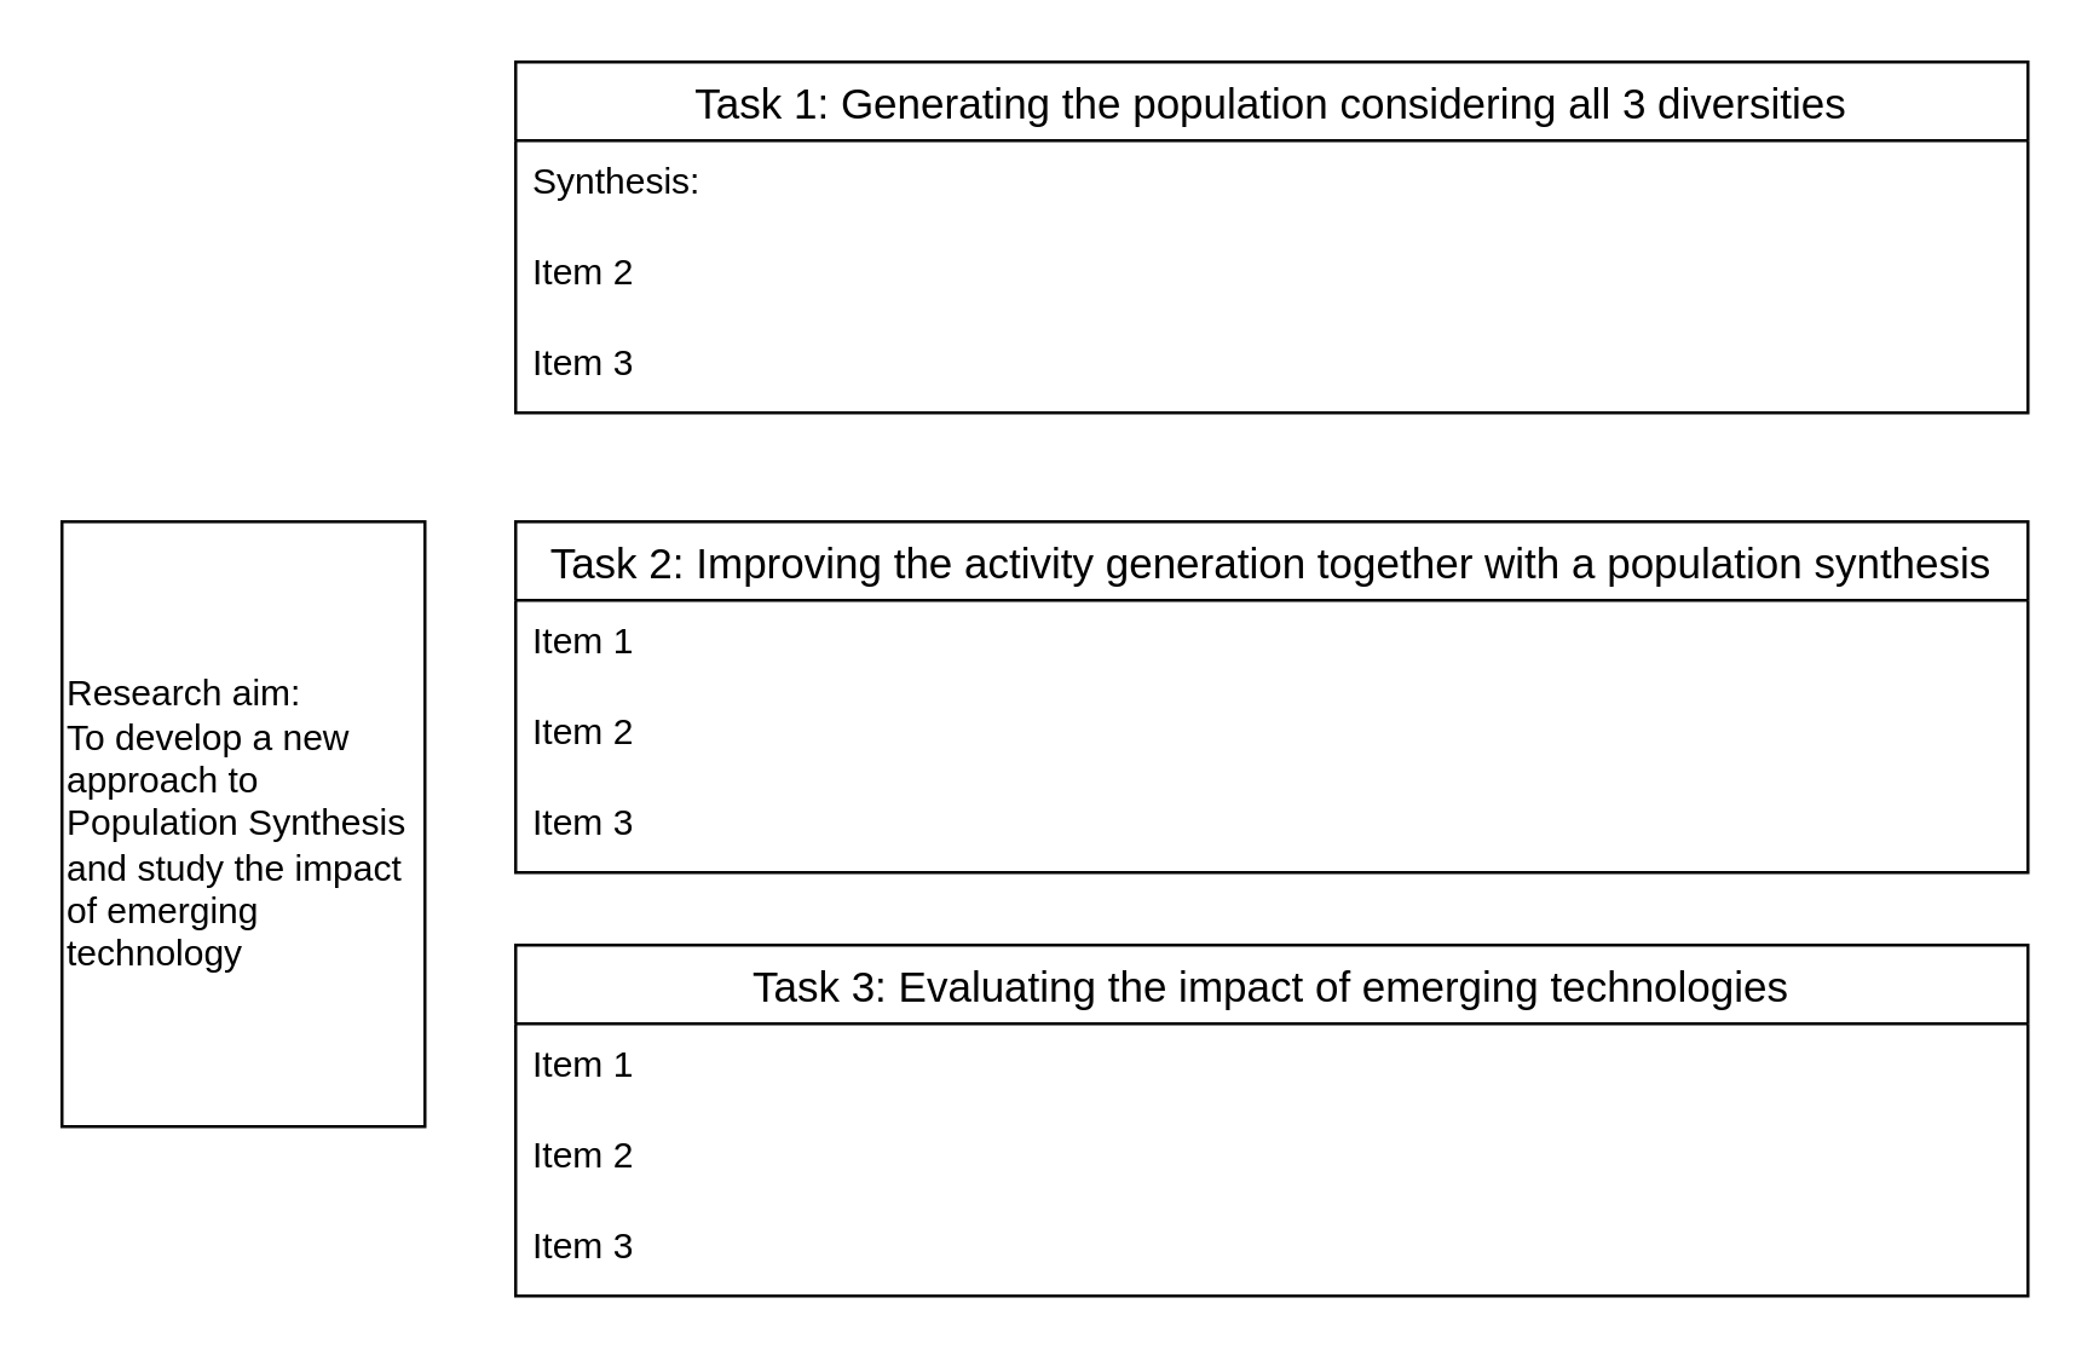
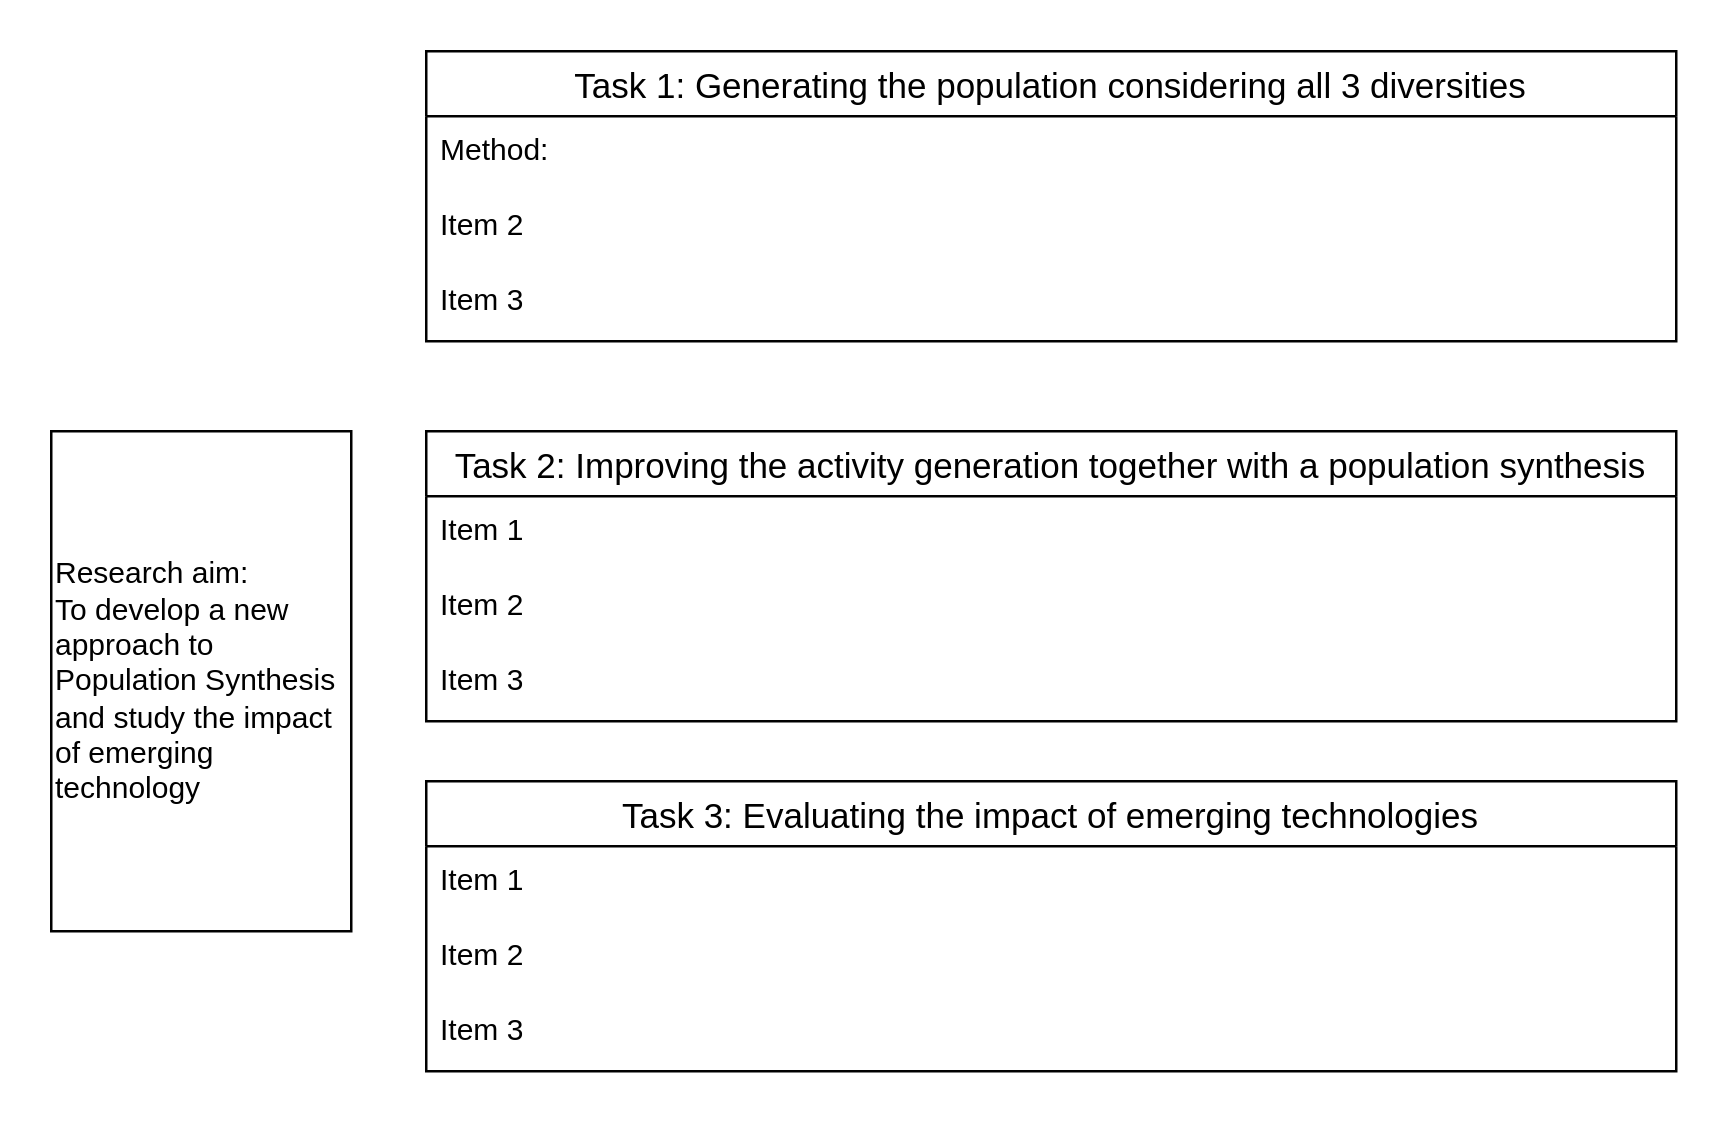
  <mxCell id="0" />
  <mxCell id="1" parent="0" />
  <mxCell id="2" value="Research aim:&lt;div&gt;To develop a new approach to Population Synthesis and study the impact of emerging technology&lt;/div&gt;" style="rounded=0;whiteSpace=wrap;html=1;align=left;" vertex="1" parent="1"><mxGeometry x="20" y="172" width="120" height="200" as="geometry" /></mxCell>
  <mxCell id="3" value="Task 1: Generating the population considering all 3 diversities" style="swimlane;fontStyle=0;childLayout=stackLayout;horizontal=1;startSize=26;horizontalStack=0;resizeParent=1;resizeParentMax=0;resizeLast=0;collapsible=1;marginBottom=0;align=center;fontSize=14;" vertex="1" parent="1"><mxGeometry x="170" y="20" width="500" height="116" as="geometry" /></mxCell>
- <mxCell id="4" value="Synthesis:&amp;nbsp;" style="text;strokeColor=none;fillColor=none;spacingLeft=4;spacingRight=4;overflow=hidden;rotatable=0;points=[[0,0.5],[1,0.5]];portConstraint=eastwest;fontSize=12;whiteSpace=wrap;html=1;" vertex="1" parent="3"><mxGeometry y="26" width="500" height="30" as="geometry" /></mxCell>
+ <mxCell id="4" value="Method:&amp;nbsp;" style="text;strokeColor=none;fillColor=none;spacingLeft=4;spacingRight=4;overflow=hidden;rotatable=0;points=[[0,0.5],[1,0.5]];portConstraint=eastwest;fontSize=12;whiteSpace=wrap;html=1;" vertex="1" parent="3"><mxGeometry y="26" width="500" height="30" as="geometry" /></mxCell>
  <mxCell id="5" value="Item 2" style="text;strokeColor=none;fillColor=none;spacingLeft=4;spacingRight=4;overflow=hidden;rotatable=0;points=[[0,0.5],[1,0.5]];portConstraint=eastwest;fontSize=12;whiteSpace=wrap;html=1;" vertex="1" parent="3"><mxGeometry y="56" width="500" height="30" as="geometry" /></mxCell>
  <mxCell id="6" value="Item 3" style="text;strokeColor=none;fillColor=none;spacingLeft=4;spacingRight=4;overflow=hidden;rotatable=0;points=[[0,0.5],[1,0.5]];portConstraint=eastwest;fontSize=12;whiteSpace=wrap;html=1;" vertex="1" parent="3"><mxGeometry y="86" width="500" height="30" as="geometry" /></mxCell>
  <mxCell id="7" value="Task 2: Improving the activity generation together with a population synthesis" style="swimlane;fontStyle=0;childLayout=stackLayout;horizontal=1;startSize=26;horizontalStack=0;resizeParent=1;resizeParentMax=0;resizeLast=0;collapsible=1;marginBottom=0;align=center;fontSize=14;" vertex="1" parent="1"><mxGeometry x="170" y="172" width="500" height="116" as="geometry" /></mxCell>
  <mxCell id="8" value="Item 1" style="text;strokeColor=none;fillColor=none;spacingLeft=4;spacingRight=4;overflow=hidden;rotatable=0;points=[[0,0.5],[1,0.5]];portConstraint=eastwest;fontSize=12;whiteSpace=wrap;html=1;" vertex="1" parent="7"><mxGeometry y="26" width="500" height="30" as="geometry" /></mxCell>
  <mxCell id="9" value="Item 2" style="text;strokeColor=none;fillColor=none;spacingLeft=4;spacingRight=4;overflow=hidden;rotatable=0;points=[[0,0.5],[1,0.5]];portConstraint=eastwest;fontSize=12;whiteSpace=wrap;html=1;" vertex="1" parent="7"><mxGeometry y="56" width="500" height="30" as="geometry" /></mxCell>
  <mxCell id="10" value="Item 3" style="text;strokeColor=none;fillColor=none;spacingLeft=4;spacingRight=4;overflow=hidden;rotatable=0;points=[[0,0.5],[1,0.5]];portConstraint=eastwest;fontSize=12;whiteSpace=wrap;html=1;" vertex="1" parent="7"><mxGeometry y="86" width="500" height="30" as="geometry" /></mxCell>
  <mxCell id="11" value="Task 3: Evaluating the impact of emerging technologies" style="swimlane;fontStyle=0;childLayout=stackLayout;horizontal=1;startSize=26;horizontalStack=0;resizeParent=1;resizeParentMax=0;resizeLast=0;collapsible=1;marginBottom=0;align=center;fontSize=14;" vertex="1" parent="1"><mxGeometry x="170" y="312" width="500" height="116" as="geometry" /></mxCell>
  <mxCell id="12" value="Item 1" style="text;strokeColor=none;fillColor=none;spacingLeft=4;spacingRight=4;overflow=hidden;rotatable=0;points=[[0,0.5],[1,0.5]];portConstraint=eastwest;fontSize=12;whiteSpace=wrap;html=1;" vertex="1" parent="11"><mxGeometry y="26" width="500" height="30" as="geometry" /></mxCell>
  <mxCell id="13" value="Item 2" style="text;strokeColor=none;fillColor=none;spacingLeft=4;spacingRight=4;overflow=hidden;rotatable=0;points=[[0,0.5],[1,0.5]];portConstraint=eastwest;fontSize=12;whiteSpace=wrap;html=1;" vertex="1" parent="11"><mxGeometry y="56" width="500" height="30" as="geometry" /></mxCell>
  <mxCell id="14" value="Item 3" style="text;strokeColor=none;fillColor=none;spacingLeft=4;spacingRight=4;overflow=hidden;rotatable=0;points=[[0,0.5],[1,0.5]];portConstraint=eastwest;fontSize=12;whiteSpace=wrap;html=1;" vertex="1" parent="11"><mxGeometry y="86" width="500" height="30" as="geometry" /></mxCell>
